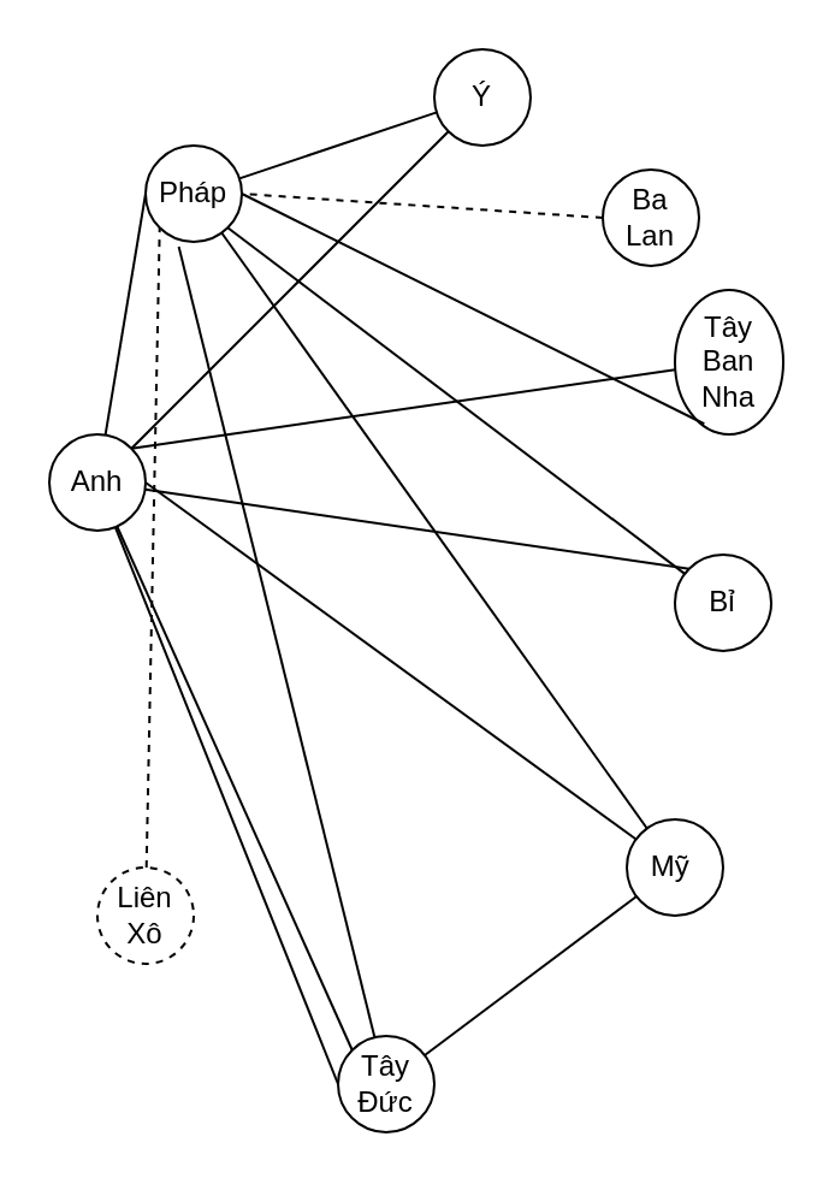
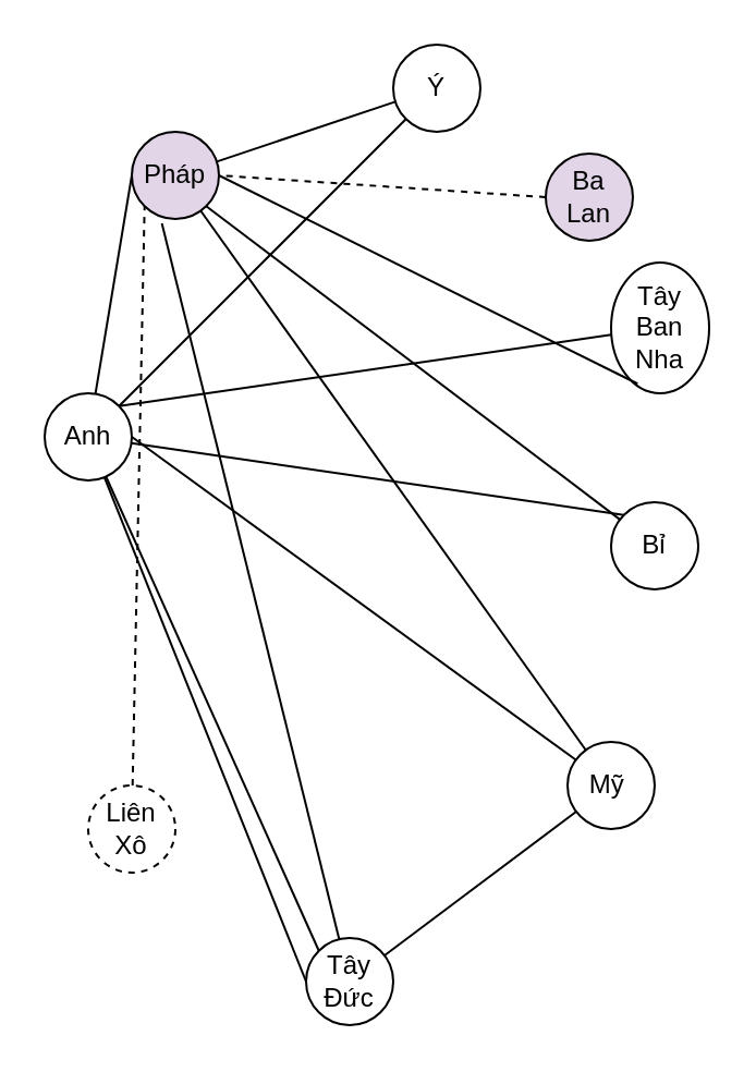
  <mxCell id="0" />
  <mxCell id="1" parent="0" />
  <mxCell id="2" value="Mỹ&amp;nbsp;" style="ellipse;whiteSpace=wrap;html=1;aspect=fixed;" vertex="1" parent="1"><mxGeometry x="260" y="340" width="40" height="40" as="geometry" /></mxCell>
  <mxCell id="3" value="Anh" style="ellipse;whiteSpace=wrap;html=1;aspect=fixed;" vertex="1" parent="1"><mxGeometry x="20" y="180" width="40" height="40" as="geometry" /></mxCell>
  <mxCell id="4" value="" style="endArrow=none;html=1;rounded=0;exitX=1;exitY=0.5;exitDx=0;exitDy=0;" edge="1" parent="1" source="3" target="2"><mxGeometry width="50" height="50" relative="1" as="geometry"><mxPoint x="360" y="320" as="sourcePoint" /><mxPoint x="410" y="270" as="targetPoint" /></mxGeometry></mxCell>
- <mxCell id="5" value="Pháp" style="ellipse;whiteSpace=wrap;html=1;aspect=fixed;" vertex="1" parent="1"><mxGeometry x="60" y="60" width="40" height="40" as="geometry" /></mxCell>
+ <mxCell id="5" value="Pháp" style="ellipse;whiteSpace=wrap;html=1;aspect=fixed;fillColor=#e1d5e7;" vertex="1" parent="1"><mxGeometry x="60" y="60" width="40" height="40" as="geometry" /></mxCell>
  <mxCell id="6" value="" style="endArrow=none;html=1;rounded=0;entryX=0;entryY=0.5;entryDx=0;entryDy=0;" edge="1" parent="1" source="3" target="5"><mxGeometry width="50" height="50" relative="1" as="geometry"><mxPoint x="70" y="210" as="sourcePoint" /><mxPoint x="160" y="210" as="targetPoint" /></mxGeometry></mxCell>
  <mxCell id="7" value="Tây Đức" style="ellipse;whiteSpace=wrap;html=1;aspect=fixed;" vertex="1" parent="1"><mxGeometry x="140" y="430" width="40" height="40" as="geometry" /></mxCell>
  <mxCell id="8" value="" style="endArrow=none;html=1;rounded=0;entryX=0;entryY=0;entryDx=0;entryDy=0;" edge="1" parent="1" source="3" target="7"><mxGeometry width="50" height="50" relative="1" as="geometry"><mxPoint x="46" y="246" as="sourcePoint" /><mxPoint x="140" y="314" as="targetPoint" /></mxGeometry></mxCell>
  <mxCell id="9" value="Ý" style="ellipse;whiteSpace=wrap;html=1;aspect=fixed;" vertex="1" parent="1"><mxGeometry x="180" y="20" width="40" height="40" as="geometry" /></mxCell>
  <mxCell id="10" value="" style="endArrow=none;html=1;rounded=0;" edge="1" parent="1" source="3" target="9"><mxGeometry width="50" height="50" relative="1" as="geometry"><mxPoint x="70" y="210" as="sourcePoint" /><mxPoint x="160" y="210" as="targetPoint" /></mxGeometry></mxCell>
  <mxCell id="11" value="Tây Ban Nha" style="ellipse;whiteSpace=wrap;html=1;aspect=fixed;" vertex="1" parent="1"><mxGeometry x="280" y="120" width="45" height="60" as="geometry" /></mxCell>
  <mxCell id="12" value="" style="endArrow=none;html=1;rounded=0;exitX=1;exitY=0;exitDx=0;exitDy=0;" edge="1" parent="1" source="3" target="11"><mxGeometry width="50" height="50" relative="1" as="geometry"><mxPoint x="66" y="199" as="sourcePoint" /><mxPoint x="164" y="131" as="targetPoint" /></mxGeometry></mxCell>
  <mxCell id="13" value="Bỉ" style="ellipse;whiteSpace=wrap;html=1;aspect=fixed;" vertex="1" parent="1"><mxGeometry x="280" y="230" width="40" height="40" as="geometry" /></mxCell>
  <mxCell id="14" value="" style="endArrow=none;html=1;rounded=0;entryX=0;entryY=0;entryDx=0;entryDy=0;" edge="1" parent="1" source="3" target="13"><mxGeometry width="50" height="50" relative="1" as="geometry"><mxPoint x="64" y="196" as="sourcePoint" /><mxPoint x="211" y="166" as="targetPoint" /></mxGeometry></mxCell>
  <mxCell id="15" value="" style="endArrow=none;dashed=1;html=1;rounded=0;entryX=0;entryY=1;entryDx=0;entryDy=0;" edge="1" parent="1" source="16" target="5"><mxGeometry width="50" height="50" relative="1" as="geometry"><mxPoint x="190" y="320" as="sourcePoint" /><mxPoint x="240" y="270" as="targetPoint" /></mxGeometry></mxCell>
  <mxCell id="16" value="Liên Xô" style="ellipse;whiteSpace=wrap;html=1;aspect=fixed;dashed=1;" vertex="1" parent="1"><mxGeometry x="40" y="360" width="40" height="40" as="geometry" /></mxCell>
  <mxCell id="17" value="" style="endArrow=none;html=1;rounded=0;" edge="1" parent="1" source="2" target="5"><mxGeometry width="50" height="50" relative="1" as="geometry"><mxPoint x="66" y="222" as="sourcePoint" /><mxPoint x="160" y="290" as="targetPoint" /></mxGeometry></mxCell>
  <mxCell id="18" value="" style="endArrow=none;html=1;rounded=0;entryX=0.345;entryY=1.05;entryDx=0;entryDy=0;entryPerimeter=0;" edge="1" parent="1" source="7" target="5"><mxGeometry width="50" height="50" relative="1" as="geometry"><mxPoint x="66" y="222" as="sourcePoint" /><mxPoint x="170" y="300" as="targetPoint" /></mxGeometry></mxCell>
  <mxCell id="19" value="" style="endArrow=none;html=1;rounded=0;" edge="1" parent="1" source="9" target="5"><mxGeometry width="50" height="50" relative="1" as="geometry"><mxPoint x="156" y="371" as="sourcePoint" /><mxPoint x="174" y="312" as="targetPoint" /></mxGeometry></mxCell>
  <mxCell id="20" value="" style="endArrow=none;html=1;rounded=0;exitX=1;exitY=0.5;exitDx=0;exitDy=0;entryX=0.27;entryY=0.927;entryDx=0;entryDy=0;entryPerimeter=0;" edge="1" parent="1" source="5" target="11"><mxGeometry width="50" height="50" relative="1" as="geometry"><mxPoint x="64" y="196" as="sourcePoint" /><mxPoint x="211" y="166" as="targetPoint" /></mxGeometry></mxCell>
  <mxCell id="21" value="" style="endArrow=none;html=1;rounded=0;exitX=1;exitY=1;exitDx=0;exitDy=0;" edge="1" parent="1" source="5" target="13"><mxGeometry width="50" height="50" relative="1" as="geometry"><mxPoint x="200" y="290" as="sourcePoint" /><mxPoint x="226" y="186" as="targetPoint" /></mxGeometry></mxCell>
- <mxCell id="22" value=" Ba Lan" style="ellipse;whiteSpace=wrap;html=1;aspect=fixed;" vertex="1" parent="1"><mxGeometry x="250" y="70" width="40" height="40" as="geometry" /></mxCell>
+ <mxCell id="22" value=" Ba Lan" style="ellipse;whiteSpace=wrap;html=1;aspect=fixed;fillColor=#e1d5e7;" vertex="1" parent="1"><mxGeometry x="250" y="70" width="40" height="40" as="geometry" /></mxCell>
  <mxCell id="23" value="" style="endArrow=none;dashed=1;html=1;rounded=0;entryX=1;entryY=0.5;entryDx=0;entryDy=0;exitX=0;exitY=0.5;exitDx=0;exitDy=0;" edge="1" parent="1" source="22" target="5"><mxGeometry width="50" height="50" relative="1" as="geometry"><mxPoint x="70" y="370" as="sourcePoint" /><mxPoint x="76" y="104" as="targetPoint" /></mxGeometry></mxCell>
  <mxCell id="24" value="" style="endArrow=none;html=1;rounded=0;" edge="1" parent="1" source="7" target="2"><mxGeometry width="50" height="50" relative="1" as="geometry"><mxPoint x="70" y="210" as="sourcePoint" /><mxPoint x="274" y="358" as="targetPoint" /></mxGeometry></mxCell>
  <mxCell id="25" value="" style="endArrow=none;html=1;rounded=0;exitX=0;exitY=0.5;exitDx=0;exitDy=0;" edge="1" parent="1" source="7" target="3"><mxGeometry width="50" height="50" relative="1" as="geometry"><mxPoint x="170" y="387" as="sourcePoint" /><mxPoint x="270" y="373" as="targetPoint" /></mxGeometry></mxCell>
